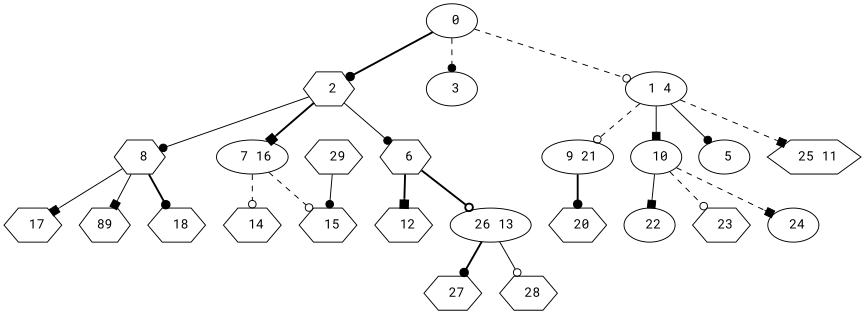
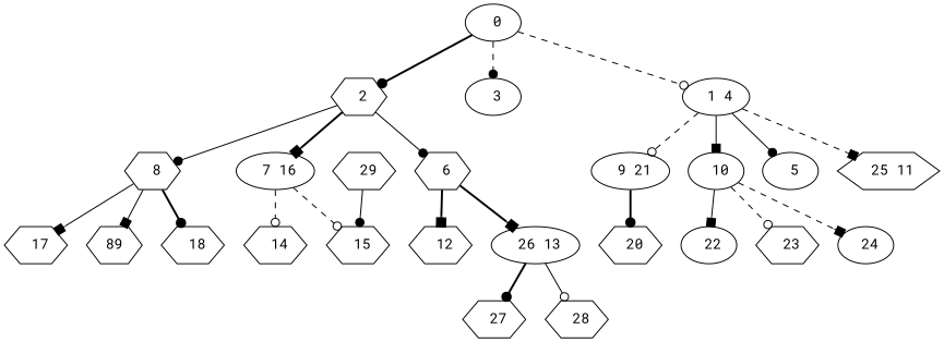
  digraph {
    fontname="Roboto Mono"
    node [fontname="Roboto Mono" shape=hexagon]
    edge [arrowhead=dot fontname="Roboto Mono" style=solid]
    " 0" [shape=ellipse]
    " 2"
    " 3" [shape=ellipse]
    " 1 4" [shape=ellipse]
    " 8"
    " 7 16" [shape=ellipse]
    " 6"
    " 9 21" [shape=ellipse]
    " 10" [shape=ellipse]
    " 5" [shape=ellipse]
    " 25 11"
    " 17"
    n13 [label=89]
    " 18"
    " 14"
    " 15"
    " 12"
    " 26 13" [shape=ellipse]
    " 20"
    " 22" [shape=ellipse]
    " 23"
    " 24" [shape=ellipse]
    " 27"
    " 28"
    " 29"
    " 0" -> " 2" [style=bold]
    " 0" -> " 3" [style=dashed]
    " 0" -> " 1 4" [arrowhead=odot style=dashed]
    " 2" -> " 8"
    " 2" -> " 7 16" [arrowhead=box style=bold]
    " 2" -> " 6"
    " 1 4" -> " 9 21" [arrowhead=odot style=dashed]
    " 1 4" -> " 10" [arrowhead=box]
    " 1 4" -> " 5"
    " 1 4" -> " 25 11" [arrowhead=box style=dashed]
    " 8" -> " 17" [arrowhead=box]
    " 8" -> n13 [arrowhead=box]
    " 8" -> " 18" [style=bold]
    " 7 16" -> " 14" [arrowhead=odot style=dashed]
    " 7 16" -> " 15" [arrowhead=odot style=dashed]
    " 6" -> " 12" [arrowhead=box style=bold]
-   " 6" -> " 26 13" [arrowhead=odot style=bold]
+   " 6" -> " 26 13" [arrowhead=box style=bold]
    " 9 21" -> " 20" [style=bold]
    " 10" -> " 22" [arrowhead=box]
    " 10" -> " 23" [arrowhead=odot style=dashed]
    " 10" -> " 24" [arrowhead=box style=dashed]
    " 26 13" -> " 27" [style=bold]
    " 26 13" -> " 28" [arrowhead=odot]
    " 29" -> " 15"
  }
